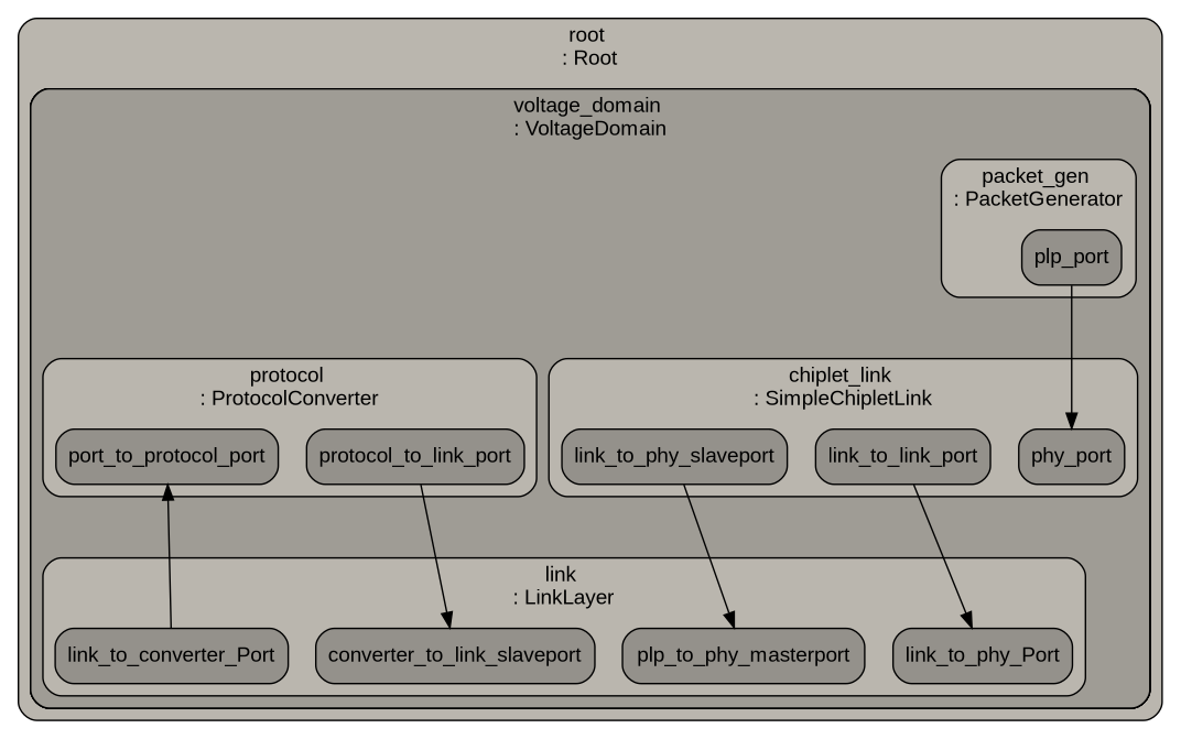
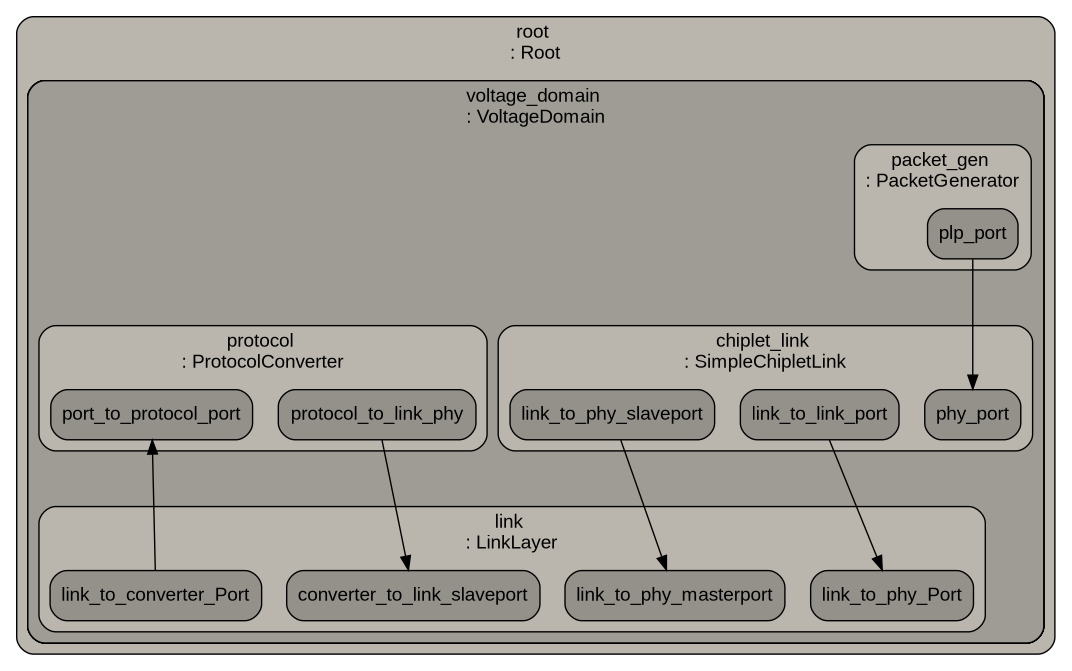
  digraph {
    ranksep=1.3
    node [color="#000000" fillcolor="#94918b" fontcolor="#000000" fontname=Arial fontsize=14 shape=box style="rounded, filled"]
    edge [dir=forward]
    n1 [label=phy_port]
    n2 [label=link_to_link_port]
    n3 [label=link_to_phy_slaveport]
    n4 [label=plp_port]
    n5 [label=link_to_phy_Port]
    n6 [label=link_to_converter_Port]
    n7 [label=converter_to_link_slaveport]
-   n8 [label=plp_to_phy_masterport]
-   n9 [label=protocol_to_link_port]
+   n8 [label=link_to_phy_masterport]
+   n9 [label=protocol_to_link_phy]
    n10 [label=port_to_protocol_port]
    subgraph cluster_1 {
      color="#000000"
      fillcolor="#bab6ae"
      fontcolor="#000000"
      fontname=Arial
      fontsize=14
      label="root \n: Root"
      shape=box
      style="rounded, filled"
      subgraph cluster_2 {
        color="#000000"
        fillcolor="#e4e7eb"
        fontcolor="#000000"
        fontname=Arial
        fontsize=14
        label="system \n: System"
        shape=box
        style="rounded, filled"
        subgraph cluster_3 {
          color="#000000"
          fillcolor="#bab6ae"
          fontcolor="#000000"
          fontname=Arial
          fontsize=14
          label="workload \n: StubWorkload"
          shape=box
          style="rounded, filled"
        }
        subgraph cluster_4 {
          color="#000000"
          fillcolor="#bab6ae"
          fontcolor="#000000"
          fontname=Arial
          fontsize=14
          label="dvfs_handler \n: DVFSHandler"
          shape=box
          style="rounded, filled"
        }
        subgraph cluster_5 {
          color="#000000"
          fillcolor="#bab6ae"
          fontcolor="#000000"
          fontname=Arial
          fontsize=14
          label="clk_domain \n: SrcClockDomain"
          shape=box
          style="rounded, filled"
          subgraph cluster_6 {
            color="#000000"
            fillcolor="#9f9c95"
            fontcolor="#000000"
            fontname=Arial
            fontsize=14
            label="voltage_domain \n: VoltageDomain"
            shape=box
            style="rounded, filled"
          }
        }
        subgraph cluster_7 {
          color="#000000"
          fillcolor="#bab6ae"
          fontcolor="#000000"
          fontname=Arial
          fontsize=14
          label="chiplet_link \n: SimpleChipletLink"
          shape=box
          style="rounded, filled"
          n1
          n2
          n3
        }
        subgraph cluster_8 {
          color="#000000"
          fillcolor="#bab6ae"
          fontcolor="#000000"
          fontname=Arial
          fontsize=14
          label="packet_gen \n: PacketGenerator"
          shape=box
          style="rounded, filled"
          n4
        }
        subgraph cluster_9 {
          color="#000000"
          fillcolor="#bab6ae"
          fontcolor="#000000"
          fontname=Arial
          fontsize=14
          label="link \n: LinkLayer"
          shape=box
          style="rounded, filled"
          n5
          n6
          n7
          n8
        }
        subgraph cluster_10 {
          color="#000000"
          fillcolor="#bab6ae"
          fontcolor="#000000"
          fontname=Arial
          fontsize=14
          label="protocol \n: ProtocolConverter"
          shape=box
          style="rounded, filled"
          n9
          n10
        }
      }
    }
    n3 -> n8
    n4 -> n1
    n5 -> n2 [dir=back]
    n9 -> n7
    n10 -> n6 [dir=back]
  }
